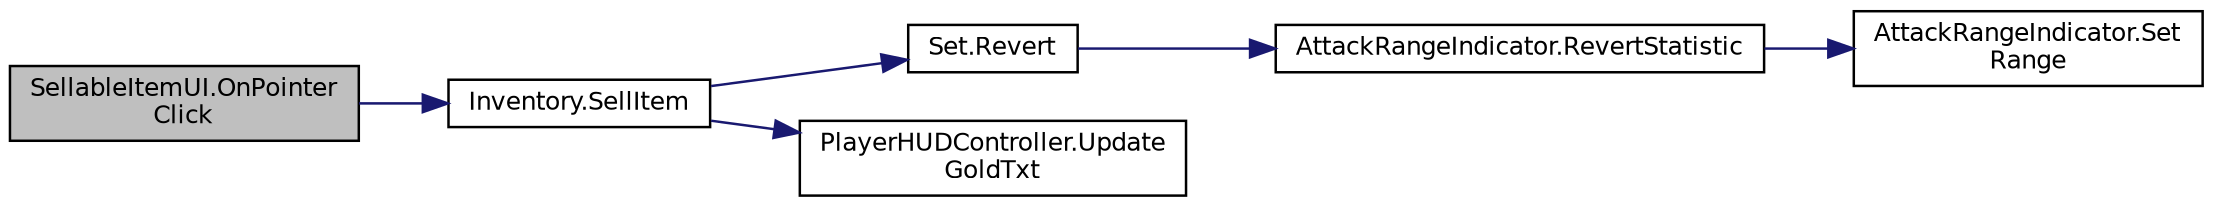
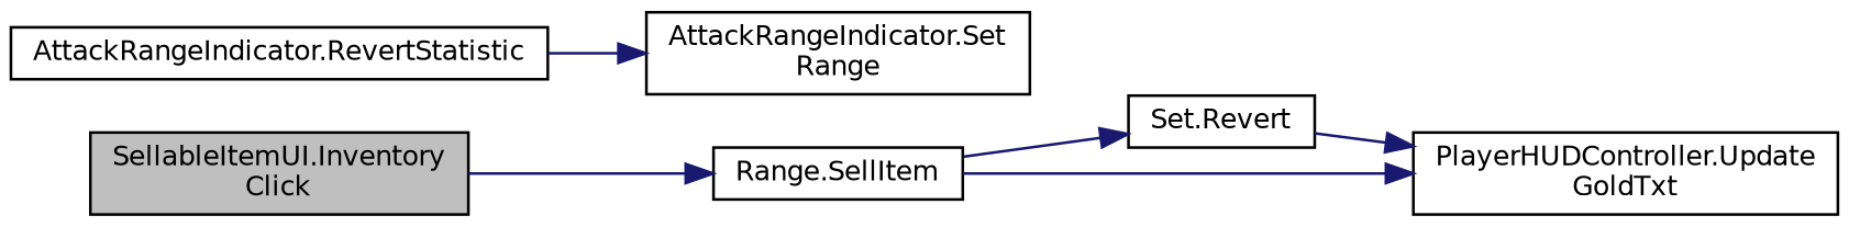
  digraph {
    rankdir=LR
    node [color=black fontname=Helvetica fontsize=10 shape=record]
    edge [color=midnightblue fontname=Helvetica fontsize=10 labelfontname=Helvetica labelfontsize=10 style=solid]
-   n1 [fillcolor=grey75 fontcolor=black height=0.2 label="SellableItemUI.OnPointer\lClick" style=filled width=0.4]
-   n2 [height=0.2 label="Inventory.SellItem" width=0.4]
+   n1 [fillcolor=grey75 fontcolor=black height=0.2 label="SellableItemUI.Inventory\lClick" style=filled width=0.4]
+   n2 [height=0.2 label="Range.SellItem" width=0.4]
    n3 [height=0.2 label="Set.Revert" width=0.4]
    n4 [height=0.2 label="PlayerHUDController.Update\lGoldTxt" width=0.4]
    n5 [height=0.2 label="AttackRangeIndicator.RevertStatistic" width=0.4]
    n6 [height=0.2 label="AttackRangeIndicator.Set\lRange" width=0.4]
    n1 -> n2
    n2 -> n3
    n2 -> n4
-   n3 -> n5
+   n3 -> n4
    n5 -> n6
  }
